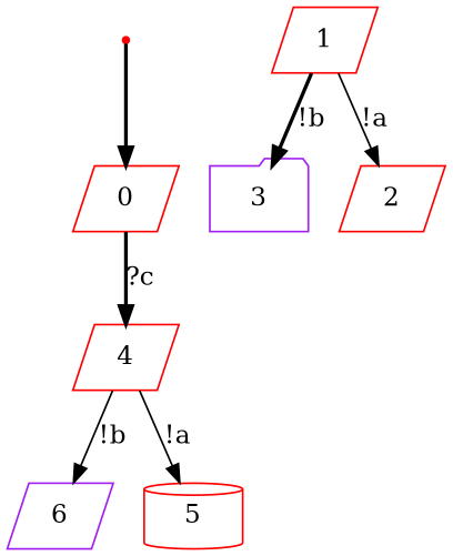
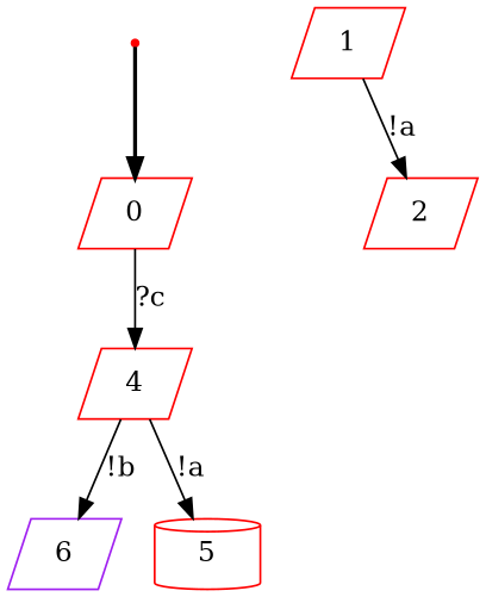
  digraph {
    node [color=red shape=parallelogram]
    edge [style=bold]
    ENTRY [shape=point]
    0
    4
    6 [color=purple]
    5 [shape=cylinder]
-   3 [color=purple shape=folder]
    1
    2
    ENTRY -> 0
-   0 -> 4 [label="?c"]
+   0 -> 4 [label="?c" style=solid]
    4 -> 6 [label="!b" style=solid]
    4 -> 5 [label="!a" style=solid]
-   1 -> 3 [label="!b"]
    1 -> 2 [label="!a" style=solid]
  }
